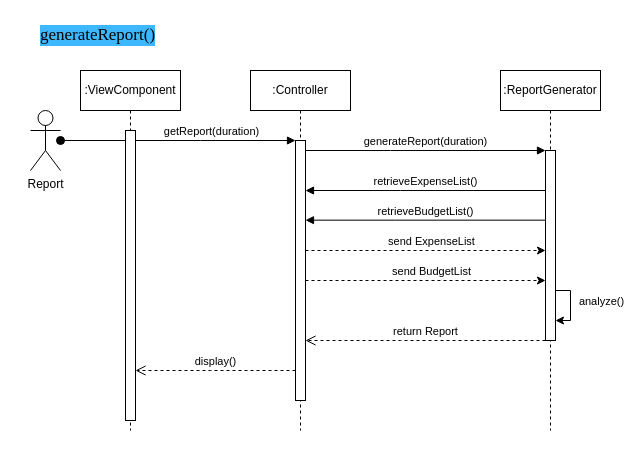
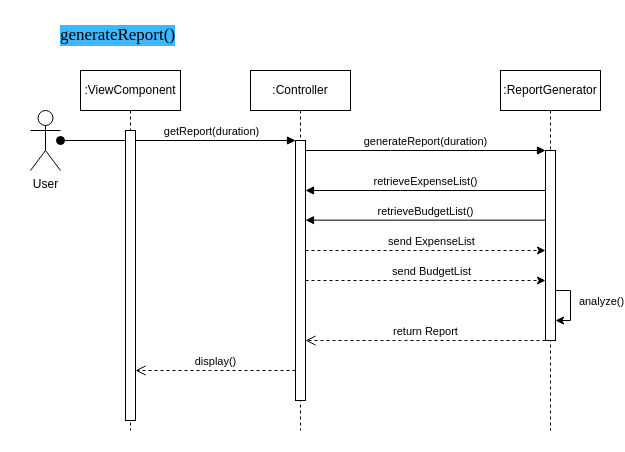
  <mxCell id="0" />
  <mxCell id="1" parent="0" />
  <mxCell id="2" value=":Controller" style="shape=umlLifeline;perimeter=lifelinePerimeter;whiteSpace=wrap;html=1;container=0;dropTarget=0;collapsible=0;recursiveResize=0;outlineConnect=0;portConstraint=eastwest;newEdgeStyle={&quot;edgeStyle&quot;:&quot;elbowEdgeStyle&quot;,&quot;elbow&quot;:&quot;vertical&quot;,&quot;curved&quot;:0,&quot;rounded&quot;:0};" parent="1" vertex="1"><mxGeometry x="250" y="70" width="100" height="360" as="geometry" /></mxCell>
  <mxCell id="3" value="" style="html=1;points=[];perimeter=orthogonalPerimeter;outlineConnect=0;targetShapes=umlLifeline;portConstraint=eastwest;newEdgeStyle={&quot;edgeStyle&quot;:&quot;elbowEdgeStyle&quot;,&quot;elbow&quot;:&quot;vertical&quot;,&quot;curved&quot;:0,&quot;rounded&quot;:0};" parent="2" vertex="1"><mxGeometry x="45" y="70" width="10" height="260" as="geometry" /></mxCell>
  <mxCell id="4" value=":ReportGenerator" style="shape=umlLifeline;perimeter=lifelinePerimeter;whiteSpace=wrap;html=1;container=0;dropTarget=0;collapsible=0;recursiveResize=0;outlineConnect=0;portConstraint=eastwest;newEdgeStyle={&quot;edgeStyle&quot;:&quot;elbowEdgeStyle&quot;,&quot;elbow&quot;:&quot;vertical&quot;,&quot;curved&quot;:0,&quot;rounded&quot;:0};" parent="1" vertex="1"><mxGeometry x="500" y="70" width="100" height="360" as="geometry" /></mxCell>
  <mxCell id="5" value="" style="html=1;points=[];perimeter=orthogonalPerimeter;outlineConnect=0;targetShapes=umlLifeline;portConstraint=eastwest;newEdgeStyle={&quot;edgeStyle&quot;:&quot;elbowEdgeStyle&quot;,&quot;elbow&quot;:&quot;vertical&quot;,&quot;curved&quot;:0,&quot;rounded&quot;:0};" parent="4" vertex="1"><mxGeometry x="45" y="80" width="10" height="190" as="geometry" /></mxCell>
  <mxCell id="6" style="edgeStyle=elbowEdgeStyle;rounded=0;orthogonalLoop=1;jettySize=auto;html=1;jumpSize=6;" parent="4" edge="1"><mxGeometry relative="1" as="geometry"><mxPoint x="55" y="250.0" as="targetPoint" /><mxPoint x="55" y="220.0" as="sourcePoint" /><Array as="points"><mxPoint x="70" y="235" /></Array></mxGeometry></mxCell>
  <mxCell id="7" value="analyze()" style="edgeLabel;html=1;align=center;verticalAlign=middle;resizable=0;points=[];" parent="6" vertex="1" connectable="0"><mxGeometry x="-0.135" y="-1" relative="1" as="geometry"><mxPoint x="31" y="-1" as="offset" /></mxGeometry></mxCell>
  <mxCell id="8" value="generateReport(duration)" style="html=1;verticalAlign=bottom;endArrow=block;edgeStyle=elbowEdgeStyle;elbow=vertical;curved=0;rounded=0;" parent="1" source="3" target="5" edge="1"><mxGeometry relative="1" as="geometry"><mxPoint x="405" y="160" as="sourcePoint" /><Array as="points"><mxPoint x="390" y="150" /></Array></mxGeometry></mxCell>
  <mxCell id="9" value="return Report" style="html=1;verticalAlign=bottom;endArrow=open;dashed=1;endSize=8;edgeStyle=elbowEdgeStyle;elbow=vertical;curved=0;rounded=0;" parent="1" source="5" target="3" edge="1"><mxGeometry relative="1" as="geometry"><mxPoint x="405" y="235" as="targetPoint" /><Array as="points"><mxPoint x="400" y="340" /></Array></mxGeometry></mxCell>
- <mxCell id="10" value="Report" style="shape=umlActor;verticalLabelPosition=bottom;verticalAlign=top;html=1;outlineConnect=0;" parent="1" vertex="1"><mxGeometry x="30" y="110" width="30" height="60" as="geometry" /></mxCell>
+ <mxCell id="10" value="User" style="shape=umlActor;verticalLabelPosition=bottom;verticalAlign=top;html=1;outlineConnect=0;" parent="1" vertex="1"><mxGeometry x="30" y="110" width="30" height="60" as="geometry" /></mxCell>
  <mxCell id="11" value="" style="html=1;verticalAlign=bottom;startArrow=oval;endArrow=block;startSize=8;edgeStyle=elbowEdgeStyle;elbow=vertical;curved=0;rounded=0;fontSize=10;" parent="1" source="10" target="3" edge="1"><mxGeometry relative="1" as="geometry"><mxPoint x="235" y="140" as="sourcePoint" /><Array as="points"><mxPoint x="200" y="140" /></Array></mxGeometry></mxCell>
  <mxCell id="12" value="getReport(duration)" style="edgeLabel;html=1;align=center;verticalAlign=middle;resizable=0;points=[];" parent="11" vertex="1" connectable="0"><mxGeometry x="0.13" y="-1" relative="1" as="geometry"><mxPoint x="17" y="-11" as="offset" /></mxGeometry></mxCell>
- <mxCell id="13" value="&lt;span style=&quot;font-size: 17px;&quot;&gt;generateReport()&lt;/span&gt;" style="text;html=1;align=center;verticalAlign=middle;resizable=0;points=[];autosize=1;strokeColor=none;fillColor=none;fontFamily=Georgia;labelBackgroundColor=#3DB8FF;labelBorderColor=none;spacingLeft=4;fontSize=17;" parent="1" vertex="1"><mxGeometry x="20" y="20" width="150" height="30" as="geometry" /></mxCell>
+ <mxCell id="13" value="&lt;span style=&quot;font-size: 17px;&quot;&gt;generateReport()&lt;/span&gt;" style="text;html=1;align=center;verticalAlign=middle;resizable=0;points=[];autosize=1;strokeColor=none;fillColor=none;fontFamily=Georgia;labelBackgroundColor=#3DB8FF;labelBorderColor=none;spacingLeft=4;fontSize=17;" parent="1" vertex="1"><mxGeometry x="40" y="20" width="150" height="30" as="geometry" /></mxCell>
  <mxCell id="14" value=":ViewComponent" style="shape=umlLifeline;perimeter=lifelinePerimeter;whiteSpace=wrap;html=1;container=0;dropTarget=0;collapsible=0;recursiveResize=0;outlineConnect=0;portConstraint=eastwest;newEdgeStyle={&quot;edgeStyle&quot;:&quot;elbowEdgeStyle&quot;,&quot;elbow&quot;:&quot;vertical&quot;,&quot;curved&quot;:0,&quot;rounded&quot;:0};" parent="1" vertex="1"><mxGeometry x="80" y="70" width="100" height="360" as="geometry" /></mxCell>
  <mxCell id="15" value="" style="html=1;points=[];perimeter=orthogonalPerimeter;outlineConnect=0;targetShapes=umlLifeline;portConstraint=eastwest;newEdgeStyle={&quot;edgeStyle&quot;:&quot;elbowEdgeStyle&quot;,&quot;elbow&quot;:&quot;vertical&quot;,&quot;curved&quot;:0,&quot;rounded&quot;:0};" parent="14" vertex="1"><mxGeometry x="45" y="60" width="10" height="290" as="geometry" /></mxCell>
  <mxCell id="16" value="display()" style="html=1;verticalAlign=bottom;endArrow=open;dashed=1;endSize=8;edgeStyle=elbowEdgeStyle;elbow=vertical;curved=0;rounded=0;" parent="1" source="3" target="15" edge="1"><mxGeometry relative="1" as="geometry"><mxPoint x="110" y="450" as="targetPoint" /><Array as="points"><mxPoint x="210" y="370" /></Array><mxPoint x="350" y="450" as="sourcePoint" /></mxGeometry></mxCell>
  <mxCell id="17" value="retrieveExpenseList()" style="html=1;verticalAlign=bottom;endArrow=block;edgeStyle=elbowEdgeStyle;elbow=vertical;curved=0;rounded=0;" parent="1" source="5" target="3" edge="1"><mxGeometry relative="1" as="geometry"><mxPoint x="545" y="170" as="sourcePoint" /><Array as="points"><mxPoint x="400" y="190" /></Array><mxPoint x="305" y="170" as="targetPoint" /></mxGeometry></mxCell>
  <mxCell id="18" value="retrieveBudgetList()" style="html=1;verticalAlign=bottom;endArrow=block;edgeStyle=elbowEdgeStyle;elbow=vertical;curved=0;rounded=0;" parent="1" edge="1"><mxGeometry relative="1" as="geometry"><mxPoint x="545" y="219.66" as="sourcePoint" /><Array as="points"><mxPoint x="395" y="219.66" /></Array><mxPoint x="305" y="219.66" as="targetPoint" /></mxGeometry></mxCell>
  <mxCell id="19" style="edgeStyle=elbowEdgeStyle;rounded=0;orthogonalLoop=1;jettySize=auto;html=1;elbow=horizontal;curved=0;dashed=1;" parent="1" source="3" target="5" edge="1"><mxGeometry relative="1" as="geometry"><Array as="points"><mxPoint x="430" y="250" /></Array></mxGeometry></mxCell>
  <mxCell id="20" value="send ExpenseList" style="edgeLabel;html=1;align=center;verticalAlign=middle;resizable=0;points=[];" parent="19" vertex="1" connectable="0"><mxGeometry x="0.186" relative="1" as="geometry"><mxPoint x="-17" y="-10" as="offset" /></mxGeometry></mxCell>
  <mxCell id="21" style="edgeStyle=elbowEdgeStyle;rounded=0;orthogonalLoop=1;jettySize=auto;html=1;elbow=horizontal;curved=0;dashed=1;" parent="1" source="3" target="5" edge="1"><mxGeometry relative="1" as="geometry"><mxPoint x="310" y="270" as="sourcePoint" /><mxPoint x="550" y="270" as="targetPoint" /><Array as="points"><mxPoint x="435" y="280" /></Array></mxGeometry></mxCell>
  <mxCell id="22" value="send BudgetList" style="edgeLabel;html=1;align=center;verticalAlign=middle;resizable=0;points=[];" parent="21" vertex="1" connectable="0"><mxGeometry x="0.186" relative="1" as="geometry"><mxPoint x="-17" y="-10" as="offset" /></mxGeometry></mxCell>
